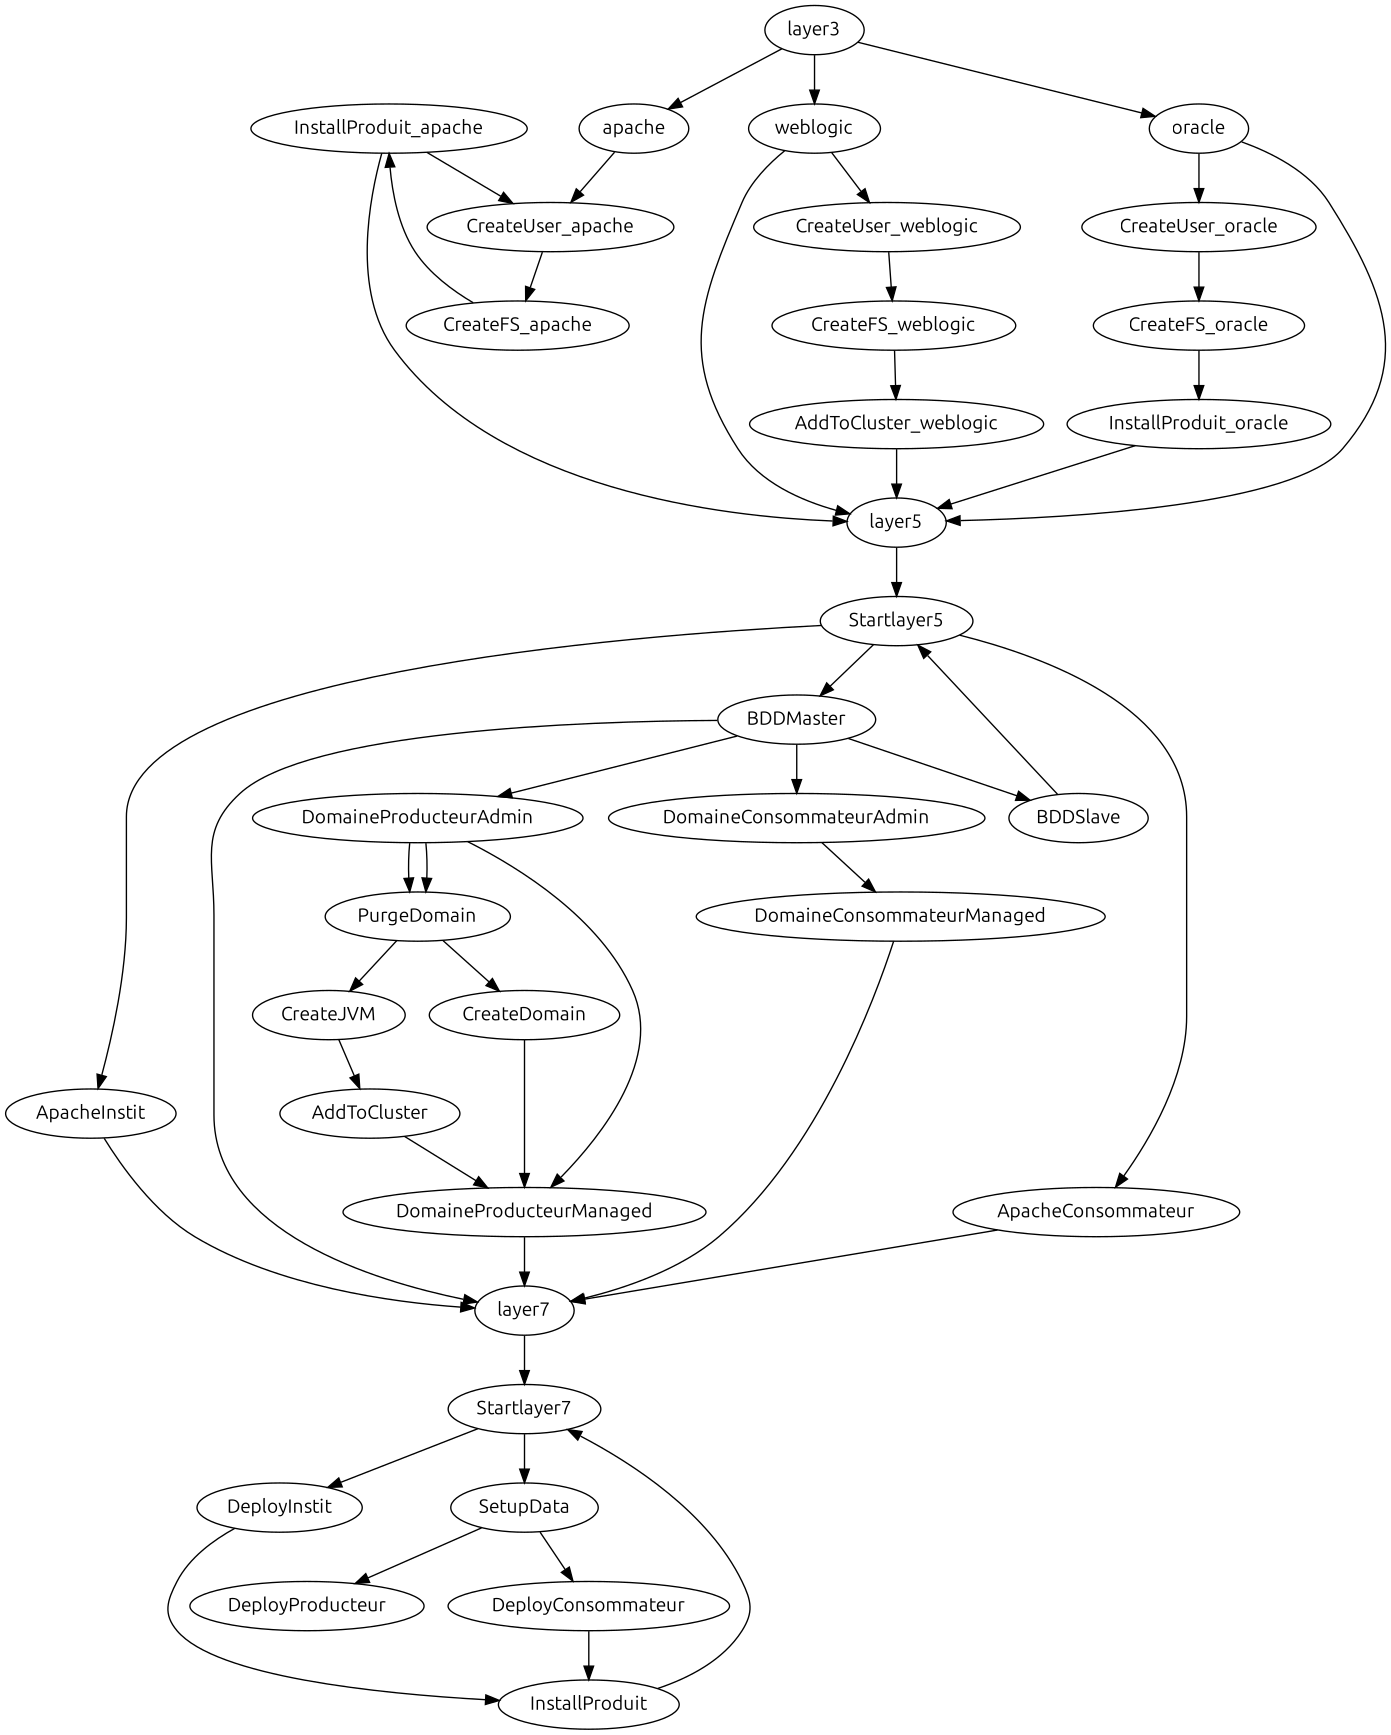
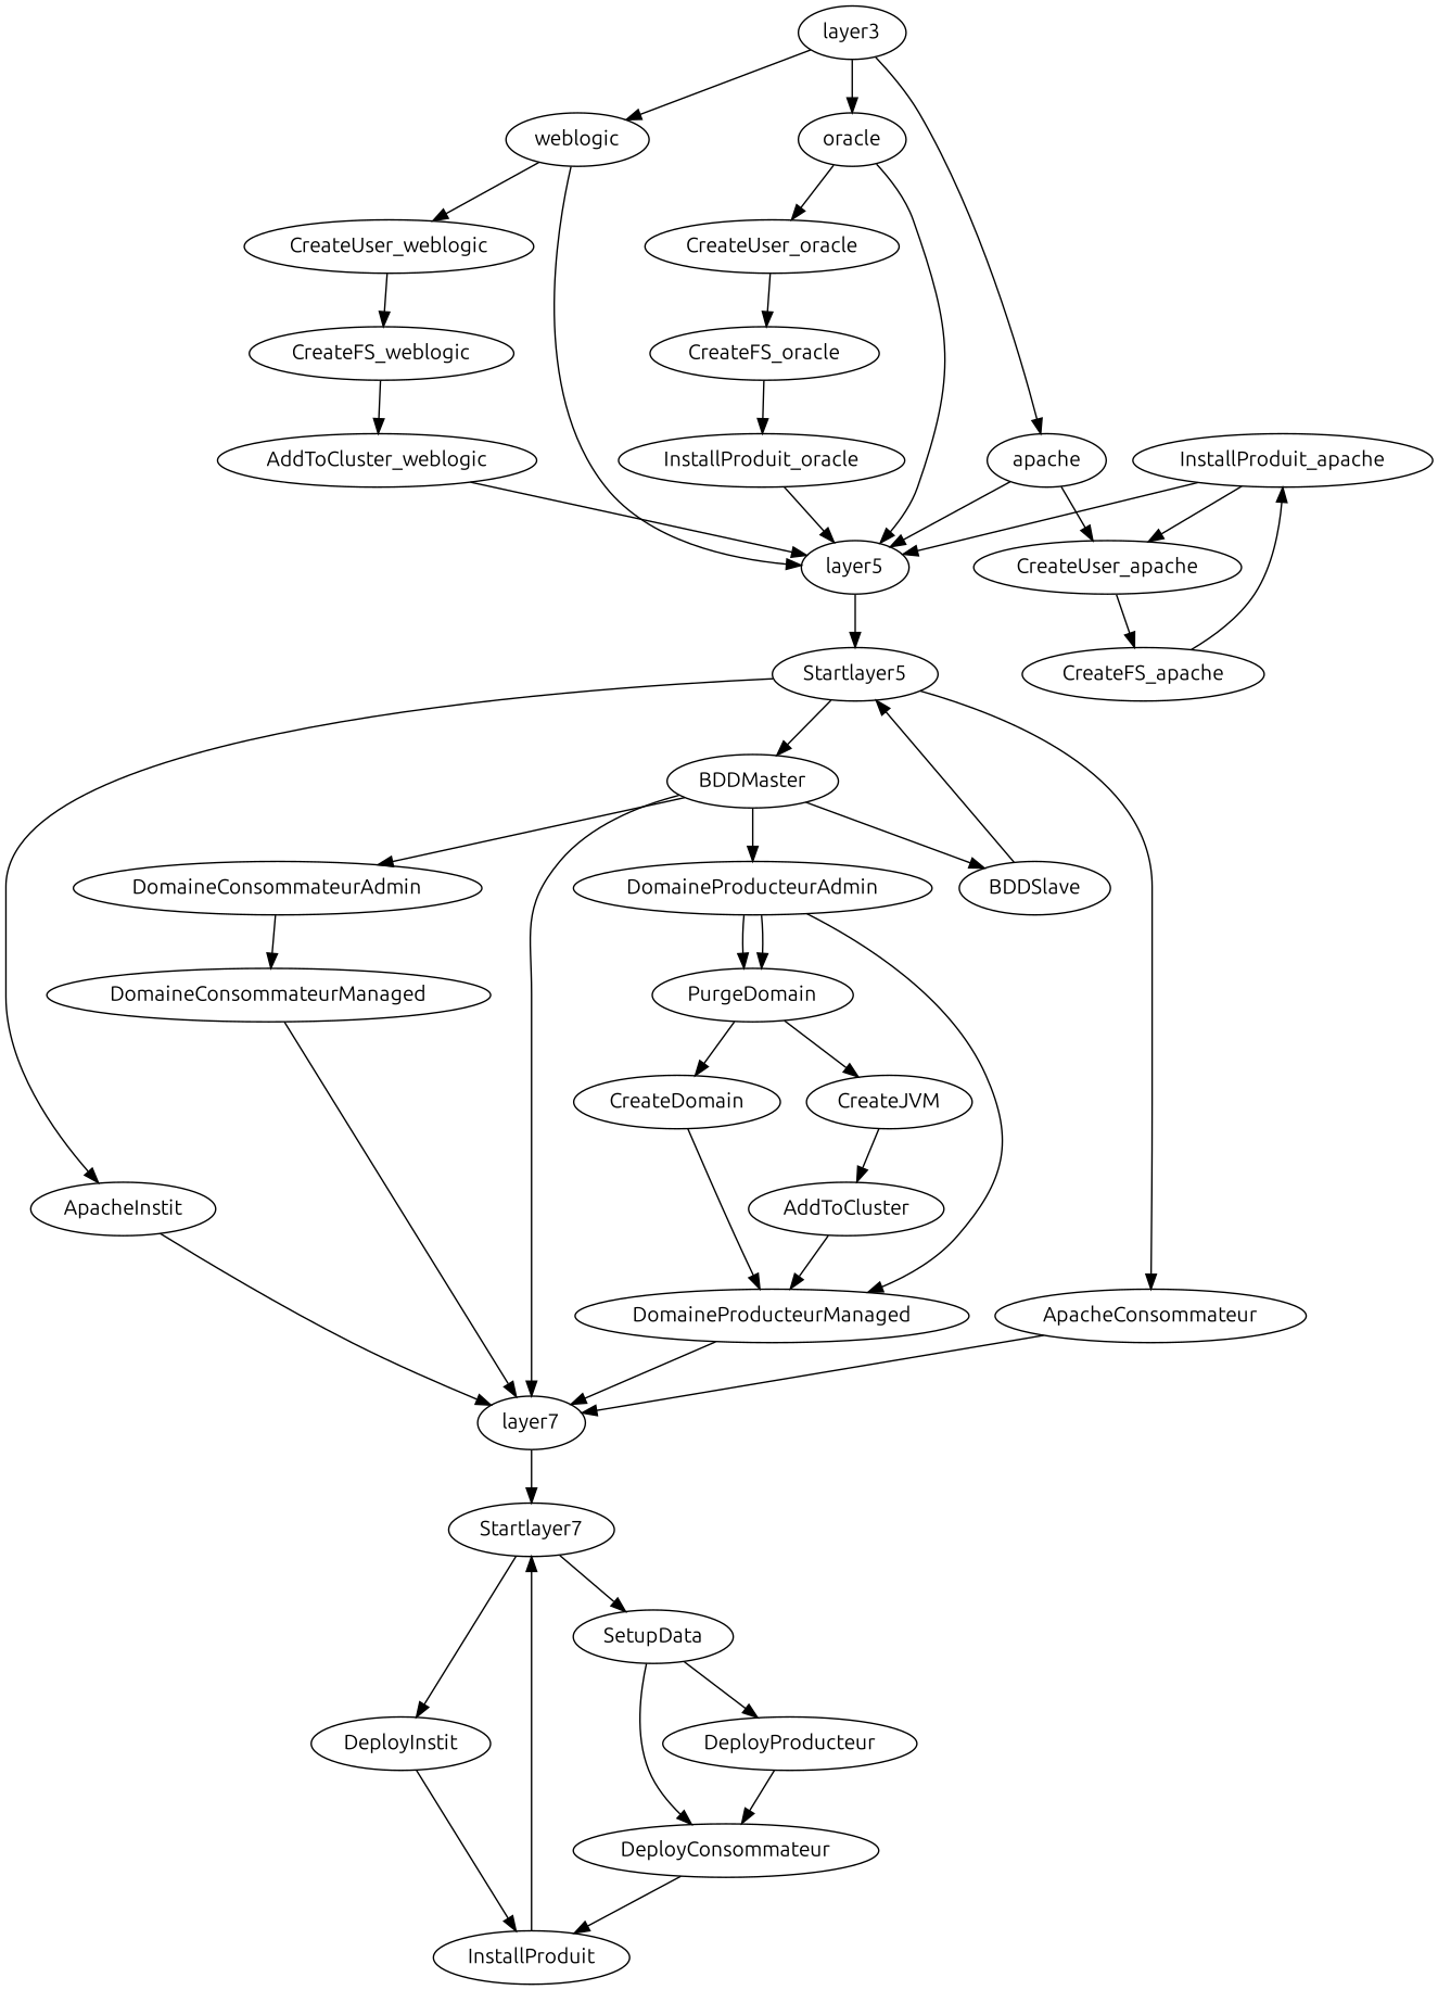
  digraph {
    fontname=Ubuntu
    node [fontname=Ubuntu]
    edge [fontname=Ubuntu]
    PurgeDomain
    CreateDomain
    CreateJVM
    DomaineProducteurManaged
    AddToCluster
    layer7
    Startlayer7
    CreateUser_apache
    CreateFS_apache
    InstallProduit_apache
    layer5
    Startlayer5
    ApacheInstit
    BDDMaster
    ApacheConsommateur
    layer3
    weblogic
    apache
    oracle
    CreateUser_weblogic
    CreateUser_oracle
    CreateFS_weblogic
    CreateFS_oracle
    n24 [label=AddToCluster_weblogic]
    InstallProduit_oracle
    DomaineProducteurAdmin
    DomaineConsommateurAdmin
    BDDSlave
    DomaineConsommateurManaged
    DeployInstit
    SetupData
    n32 [label=InstallProduit]
    DeployProducteur
    DeployConsommateur
    PurgeDomain -> CreateDomain
    PurgeDomain -> CreateJVM
    CreateDomain -> DomaineProducteurManaged
    CreateJVM -> AddToCluster
    DomaineProducteurManaged -> layer7
    AddToCluster -> DomaineProducteurManaged
    layer7 -> Startlayer7
    Startlayer7 -> DeployInstit
    Startlayer7 -> SetupData
    CreateUser_apache -> CreateFS_apache
    CreateFS_apache -> InstallProduit_apache
    InstallProduit_apache -> CreateUser_apache
    InstallProduit_apache -> layer5
    layer5 -> Startlayer5
    Startlayer5 -> ApacheInstit
    Startlayer5 -> BDDMaster
    Startlayer5 -> ApacheConsommateur
    ApacheInstit -> layer7
    BDDMaster -> layer7
    BDDMaster -> DomaineProducteurAdmin
    BDDMaster -> DomaineConsommateurAdmin
    BDDMaster -> BDDSlave
    ApacheConsommateur -> layer7
    layer3 -> weblogic
    layer3 -> apache
    layer3 -> oracle
    weblogic -> layer5
    weblogic -> CreateUser_weblogic
    apache -> CreateUser_apache
+   apache -> layer5
    oracle -> layer5
    oracle -> CreateUser_oracle
    CreateUser_weblogic -> CreateFS_weblogic
    CreateUser_oracle -> CreateFS_oracle
    CreateFS_weblogic -> n24
    CreateFS_oracle -> InstallProduit_oracle
    n24 -> layer5
    InstallProduit_oracle -> layer5
    DomaineProducteurAdmin -> PurgeDomain
    DomaineProducteurAdmin -> PurgeDomain
    DomaineProducteurAdmin -> DomaineProducteurManaged
    DomaineConsommateurAdmin -> DomaineConsommateurManaged
    BDDSlave -> Startlayer5
    DomaineConsommateurManaged -> layer7
    DeployInstit -> n32
    SetupData -> DeployProducteur
    SetupData -> DeployConsommateur
    n32 -> Startlayer7
+   DeployProducteur -> DeployConsommateur
    DeployConsommateur -> n32
  }
